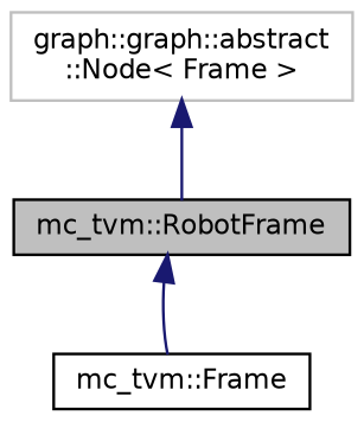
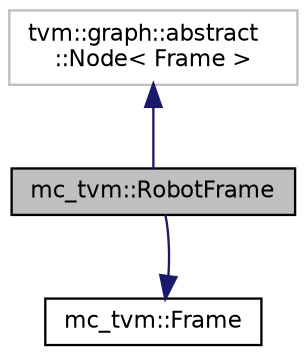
  digraph {
    node [color=black fillcolor=white fontname=Helvetica fontsize=10 shape=record style=filled]
    edge [color=midnightblue dir=back fontname=Helvetica fontsize=10 labelfontname=Helvetica labelfontsize=10 style=solid]
    n1 [fillcolor=grey75 fontcolor=black height=0.2 label="mc_tvm::RobotFrame" width=0.4]
    n2 [height=0.2 label="mc_tvm::Frame" width=0.4]
-   n3 [color=grey75 height=0.2 label="graph::graph::abstract\l::Node\< Frame \>" width=0.4]
-   n1 -> n2
+   n3 [color=grey75 height=0.2 label="tvm::graph::abstract\l::Node\< Frame \>" width=0.4]
+   n2 -> n1
    n3 -> n1
  }
